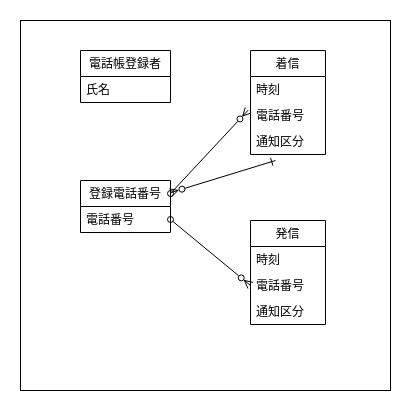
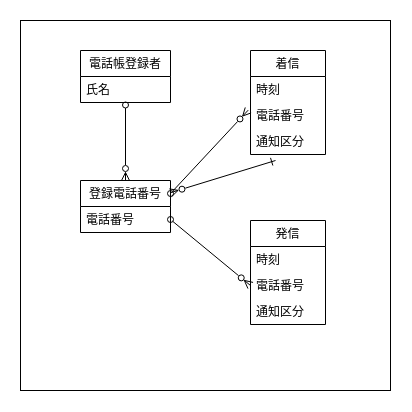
  <mxCell id="0" />
  <mxCell id="1" parent="0" />
  <mxCell id="2" value="" style="rounded=0;whiteSpace=wrap;html=1;" parent="1" vertex="1"><mxGeometry x="20" y="20" width="370" height="370" as="geometry" /></mxCell>
  <mxCell id="3" value="電話帳登録者" style="swimlane;fontStyle=0;childLayout=stackLayout;horizontal=1;startSize=26;fillColor=none;horizontalStack=0;resizeParent=1;resizeParentMax=0;resizeLast=0;collapsible=0;marginBottom=0;swimlaneLine=1;strokeColor=default;connectable=1;allowArrows=1;" parent="1" vertex="1"><mxGeometry x="80" y="50" width="90" height="52" as="geometry"><mxRectangle x="390" y="120" width="80" height="26" as="alternateBounds" /></mxGeometry></mxCell>
  <mxCell id="4" value="氏名" style="text;strokeColor=none;fillColor=none;align=left;verticalAlign=top;spacingLeft=4;spacingRight=4;overflow=hidden;rotatable=0;points=[[0,0.5],[1,0.5]];portConstraint=eastwest;" parent="3" vertex="1"><mxGeometry y="26" width="90" height="26" as="geometry" /></mxCell>
  <mxCell id="5" value="" style="edgeStyle=none;html=1;endArrow=ERone;endFill=0;startArrow=ERzeroToMany;startFill=0;entryX=0.504;entryY=0.971;entryDx=0;entryDy=0;entryPerimeter=0;" parent="1" source="9" edge="1"><mxGeometry relative="1" as="geometry"><mxPoint x="275" y="160" as="targetPoint" /></mxGeometry></mxCell>
+ <mxCell id="6" style="edgeStyle=none;html=1;entryX=0.5;entryY=1.096;entryDx=0;entryDy=0;entryPerimeter=0;endArrow=oval;endFill=0;startArrow=ERzeroToMany;startFill=0;" edge="1" parent="1" source="9" target="4"><mxGeometry relative="1" as="geometry" /></mxCell>
  <mxCell id="7" style="edgeStyle=none;html=1;exitX=1;exitY=0.25;exitDx=0;exitDy=0;entryX=-0.031;entryY=0.295;entryDx=0;entryDy=0;entryPerimeter=0;endArrow=ERzeroToMany;endFill=0;startArrow=oval;startFill=0;" edge="1" parent="1" source="9" target="13"><mxGeometry relative="1" as="geometry" /></mxCell>
  <mxCell id="8" style="edgeStyle=none;html=1;entryX=0;entryY=0.5;entryDx=0;entryDy=0;exitX=1;exitY=0.5;exitDx=0;exitDy=0;startArrow=oval;startFill=0;endArrow=ERzeroToMany;endFill=0;" edge="1" parent="1" source="10" target="17"><mxGeometry relative="1" as="geometry" /></mxCell>
  <mxCell id="9" value="登録電話番号" style="swimlane;fontStyle=0;childLayout=stackLayout;horizontal=1;startSize=26;fillColor=none;horizontalStack=0;resizeParent=1;resizeParentMax=0;resizeLast=0;collapsible=0;marginBottom=0;swimlaneLine=1;strokeColor=default;connectable=1;allowArrows=1;" parent="1" vertex="1"><mxGeometry x="80" y="180" width="90" height="52" as="geometry"><mxRectangle x="390" y="120" width="80" height="26" as="alternateBounds" /></mxGeometry></mxCell>
  <mxCell id="10" value="電話番号" style="text;strokeColor=none;fillColor=none;align=left;verticalAlign=top;spacingLeft=4;spacingRight=4;overflow=hidden;rotatable=0;points=[[0,0.5],[1,0.5]];portConstraint=eastwest;" parent="9" vertex="1"><mxGeometry y="26" width="90" height="26" as="geometry" /></mxCell>
  <mxCell id="11" value="着信" style="swimlane;fontStyle=0;childLayout=stackLayout;horizontal=1;startSize=26;fillColor=none;horizontalStack=0;resizeParent=1;resizeParentMax=0;resizeLast=0;collapsible=0;marginBottom=0;swimlaneLine=1;strokeColor=default;connectable=1;allowArrows=1;" vertex="1" parent="1"><mxGeometry x="250" y="50" width="75" height="104" as="geometry"><mxRectangle x="390" y="120" width="80" height="26" as="alternateBounds" /></mxGeometry></mxCell>
  <mxCell id="12" value="時刻" style="text;strokeColor=none;fillColor=none;align=left;verticalAlign=top;spacingLeft=4;spacingRight=4;overflow=hidden;rotatable=0;points=[[0,0.5],[1,0.5]];portConstraint=eastwest;" vertex="1" parent="11"><mxGeometry y="26" width="75" height="26" as="geometry" /></mxCell>
  <mxCell id="13" value="電話番号" style="text;strokeColor=none;fillColor=none;align=left;verticalAlign=top;spacingLeft=4;spacingRight=4;overflow=hidden;rotatable=0;points=[[0,0.5],[1,0.5]];portConstraint=eastwest;" vertex="1" parent="11"><mxGeometry y="52" width="75" height="26" as="geometry" /></mxCell>
  <mxCell id="14" value="通知区分" style="text;strokeColor=none;fillColor=none;align=left;verticalAlign=top;spacingLeft=4;spacingRight=4;overflow=hidden;rotatable=0;points=[[0,0.5],[1,0.5]];portConstraint=eastwest;" vertex="1" parent="11"><mxGeometry y="78" width="75" height="26" as="geometry" /></mxCell>
  <mxCell id="15" value="発信" style="swimlane;fontStyle=0;childLayout=stackLayout;horizontal=1;startSize=26;fillColor=none;horizontalStack=0;resizeParent=1;resizeParentMax=0;resizeLast=0;collapsible=0;marginBottom=0;swimlaneLine=1;strokeColor=default;connectable=1;allowArrows=1;" vertex="1" parent="1"><mxGeometry x="250" y="220" width="75" height="104" as="geometry"><mxRectangle x="390" y="120" width="80" height="26" as="alternateBounds" /></mxGeometry></mxCell>
  <mxCell id="16" value="時刻" style="text;strokeColor=none;fillColor=none;align=left;verticalAlign=top;spacingLeft=4;spacingRight=4;overflow=hidden;rotatable=0;points=[[0,0.5],[1,0.5]];portConstraint=eastwest;" vertex="1" parent="15"><mxGeometry y="26" width="75" height="26" as="geometry" /></mxCell>
  <mxCell id="17" value="電話番号" style="text;strokeColor=none;fillColor=none;align=left;verticalAlign=top;spacingLeft=4;spacingRight=4;overflow=hidden;rotatable=0;points=[[0,0.5],[1,0.5]];portConstraint=eastwest;" vertex="1" parent="15"><mxGeometry y="52" width="75" height="26" as="geometry" /></mxCell>
  <mxCell id="18" value="通知区分" style="text;strokeColor=none;fillColor=none;align=left;verticalAlign=top;spacingLeft=4;spacingRight=4;overflow=hidden;rotatable=0;points=[[0,0.5],[1,0.5]];portConstraint=eastwest;" vertex="1" parent="15"><mxGeometry y="78" width="75" height="26" as="geometry" /></mxCell>
